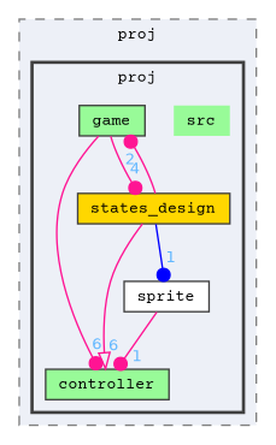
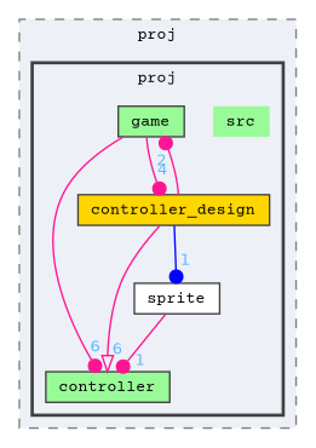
  digraph {
    compound=true
    fontname="Courier Prime"
    node [fontname="Courier Prime" fontsize=10 shape=box style=filled fillcolor=palegreen color=grey25]
    edge [color=deeppink fontcolor=steelblue1 fontname="Courier Prime" fontsize=10 headlabel=6 labeldistance=1.5 labelfontname=Helvetica labelfontsize=10 arrowhead=dot]
    n1 [height=0.2 label=src shape=plaintext width=0.4 color=""]
    n2 [height=0.2 label=controller width=0.4]
    n3 [height=0.2 label=game width=0.4]
    n4 [fillcolor=white height=0.2 label=sprite width=0.4]
-   n5 [fillcolor=gold height=0.2 label=states_design width=0.4]
+   n5 [fillcolor=gold height=0.2 label=controller_design width=0.4]
    subgraph cluster_1 {
      bgcolor="#edf0f7"
      fontsize=10
      label=proj
      pencolor=grey50
      style="filled,dashed"
      subgraph cluster_2 {
        bgcolor="#edf0f7"
        fontsize=10
        pencolor=grey25
        style="filled,bold"
        n1
        n2
        n3
        n4
        n5
      }
    }
    n3 -> n2
    n3 -> n5 [headlabel=4]
    n4 -> n2 [headlabel=1]
    n5 -> n2 [arrowhead=onormal]
    n5 -> n3 [headlabel=2]
    n5 -> n4 [color=blue headlabel=1]
  }
